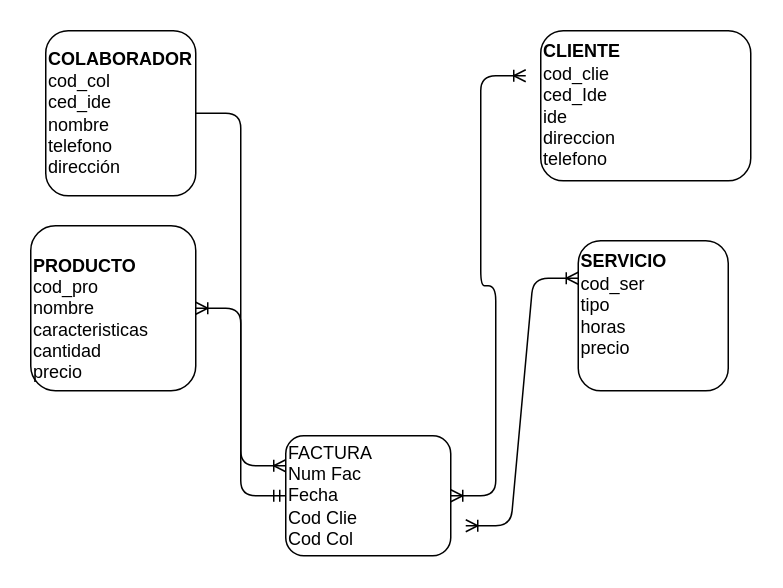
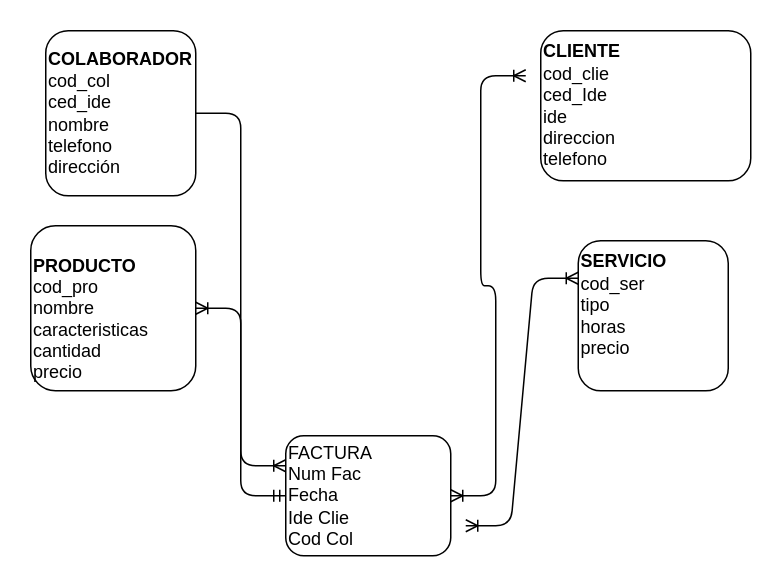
  <mxCell id="0" />
  <mxCell id="1" parent="0" />
  <mxCell id="2" value="&lt;b&gt;CLIENTE&lt;/b&gt;&lt;br&gt;cod_clie&lt;br&gt;ced_Ide&lt;br&gt;ide&lt;br&gt;direccion&lt;br&gt;telefono" style="rounded=1;whiteSpace=wrap;html=1;align=left;" vertex="1" parent="1"><mxGeometry x="360" y="20" width="140" height="100" as="geometry" /></mxCell>
  <mxCell id="3" value="&lt;br&gt;&lt;b&gt;PRODUCTO&lt;/b&gt;&lt;br&gt;cod_pro&lt;br&gt;nombre&lt;br&gt;caracteristicas&lt;br&gt;cantidad&lt;br&gt;precio" style="rounded=1;whiteSpace=wrap;html=1;align=left;" vertex="1" parent="1"><mxGeometry x="20" y="150" width="110" height="110" as="geometry" /></mxCell>
  <mxCell id="4" value="&lt;div style=&quot;text-align: left;&quot;&gt;&lt;span style=&quot;background-color: initial;&quot;&gt;&lt;b&gt;COLABORADOR&lt;/b&gt;&lt;/span&gt;&lt;/div&gt;&lt;div style=&quot;text-align: left;&quot;&gt;&lt;span style=&quot;background-color: initial;&quot;&gt;cod_col&lt;/span&gt;&lt;/div&gt;&lt;div style=&quot;text-align: left;&quot;&gt;&lt;span style=&quot;background-color: initial;&quot;&gt;ced_ide&lt;/span&gt;&lt;/div&gt;&lt;div style=&quot;text-align: left;&quot;&gt;&lt;span style=&quot;background-color: initial;&quot;&gt;nombre&lt;/span&gt;&lt;/div&gt;&lt;div style=&quot;text-align: left;&quot;&gt;telefono&lt;/div&gt;&lt;div style=&quot;text-align: left;&quot;&gt;dirección&lt;/div&gt;" style="rounded=1;whiteSpace=wrap;html=1;" vertex="1" parent="1"><mxGeometry x="30" y="20" width="100" height="110" as="geometry" /></mxCell>
  <mxCell id="5" value="&lt;div style=&quot;&quot;&gt;&lt;b&gt;SERVICIO&lt;/b&gt;&lt;/div&gt;&lt;div style=&quot;&quot;&gt;cod_ser&lt;/div&gt;&lt;div style=&quot;&quot;&gt;tipo&lt;/div&gt;&lt;div style=&quot;&quot;&gt;horas&lt;/div&gt;&lt;div style=&quot;&quot;&gt;precio&lt;/div&gt;&lt;div style=&quot;&quot;&gt;&lt;br&gt;&lt;/div&gt;" style="rounded=1;whiteSpace=wrap;html=1;align=left;" vertex="1" parent="1"><mxGeometry x="385" y="160" width="100" height="100" as="geometry" /></mxCell>
- <mxCell id="6" value="&lt;br&gt;&lt;div style=&quot;&quot;&gt;&lt;span style=&quot;background-color: initial;&quot;&gt;FACTURA&lt;/span&gt;&lt;/div&gt;&lt;div style=&quot;&quot;&gt;&lt;span style=&quot;background-color: initial;&quot;&gt;Num Fac&lt;/span&gt;&lt;/div&gt;&lt;div style=&quot;&quot;&gt;&lt;span style=&quot;background-color: initial;&quot;&gt;Fecha&lt;/span&gt;&lt;/div&gt;&lt;div style=&quot;&quot;&gt;Cod Clie&lt;/div&gt;&lt;div style=&quot;&quot;&gt;Cod Col&lt;/div&gt;&lt;div style=&quot;&quot;&gt;&lt;br&gt;&lt;/div&gt;" style="rounded=1;whiteSpace=wrap;html=1;align=left;" vertex="1" parent="1"><mxGeometry x="190" y="290" width="110" height="80" as="geometry" /></mxCell>
+ <mxCell id="6" value="&lt;br&gt;&lt;div style=&quot;&quot;&gt;&lt;span style=&quot;background-color: initial;&quot;&gt;FACTURA&lt;/span&gt;&lt;/div&gt;&lt;div style=&quot;&quot;&gt;&lt;span style=&quot;background-color: initial;&quot;&gt;Num Fac&lt;/span&gt;&lt;/div&gt;&lt;div style=&quot;&quot;&gt;&lt;span style=&quot;background-color: initial;&quot;&gt;Fecha&lt;/span&gt;&lt;/div&gt;&lt;div style=&quot;&quot;&gt;Ide Clie&lt;/div&gt;&lt;div style=&quot;&quot;&gt;Cod Col&lt;/div&gt;&lt;div style=&quot;&quot;&gt;&lt;br&gt;&lt;/div&gt;" style="rounded=1;whiteSpace=wrap;html=1;align=left;" vertex="1" parent="1"><mxGeometry x="190" y="290" width="110" height="80" as="geometry" /></mxCell>
  <mxCell id="7" value="" style="edgeStyle=entityRelationEdgeStyle;fontSize=12;html=1;endArrow=ERoneToMany;startArrow=ERoneToMany;" edge="1" parent="1" source="6"><mxGeometry width="100" height="100" relative="1" as="geometry"><mxPoint x="260" y="280" as="sourcePoint" /><mxPoint x="350" y="50" as="targetPoint" /></mxGeometry></mxCell>
  <mxCell id="8" value="" style="edgeStyle=entityRelationEdgeStyle;fontSize=12;html=1;endArrow=ERmandOne;exitX=1;exitY=0.5;exitDx=0;exitDy=0;" edge="1" parent="1" source="4" target="6"><mxGeometry width="100" height="100" relative="1" as="geometry"><mxPoint x="260" y="280" as="sourcePoint" /><mxPoint x="360" y="180" as="targetPoint" /></mxGeometry></mxCell>
  <mxCell id="9" value="" style="edgeStyle=entityRelationEdgeStyle;fontSize=12;html=1;endArrow=ERoneToMany;startArrow=ERoneToMany;entryX=0;entryY=0.25;entryDx=0;entryDy=0;" edge="1" parent="1" target="5"><mxGeometry width="100" height="100" relative="1" as="geometry"><mxPoint x="310" y="350" as="sourcePoint" /><mxPoint x="360" y="60" as="targetPoint" /></mxGeometry></mxCell>
  <mxCell id="10" value="" style="edgeStyle=entityRelationEdgeStyle;fontSize=12;html=1;endArrow=ERoneToMany;startArrow=ERoneToMany;entryX=1;entryY=0.5;entryDx=0;entryDy=0;exitX=0;exitY=0.25;exitDx=0;exitDy=0;" edge="1" parent="1" source="6" target="3"><mxGeometry width="100" height="100" relative="1" as="geometry"><mxPoint x="190" y="309" as="sourcePoint" /><mxPoint x="130" y="184" as="targetPoint" /></mxGeometry></mxCell>
